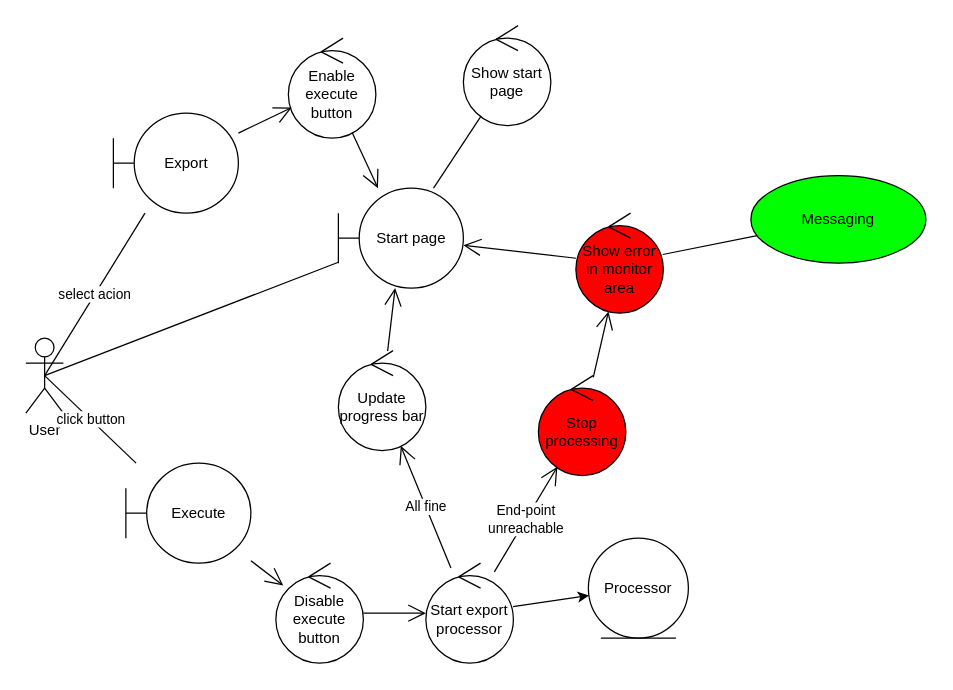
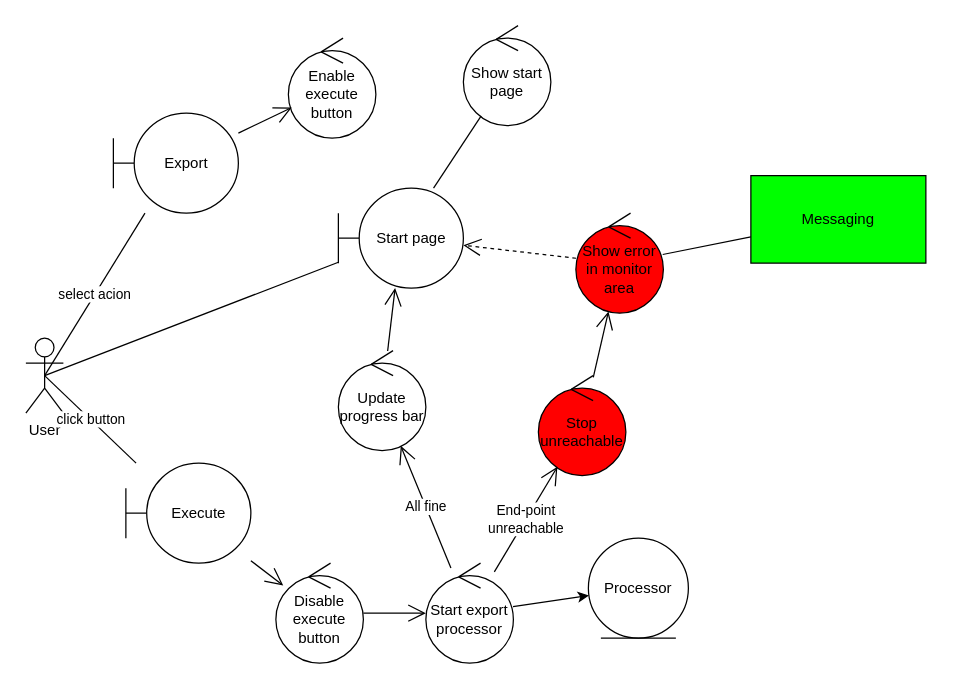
  <mxCell id="0" />
  <mxCell id="1" parent="0" />
  <mxCell id="2" value="User" style="shape=umlActor;verticalLabelPosition=bottom;labelBackgroundColor=#ffffff;verticalAlign=top;html=1;" vertex="1" parent="1"><mxGeometry x="20" y="270" width="30" height="60" as="geometry" /></mxCell>
  <mxCell id="3" value="Start page" style="shape=umlBoundary;whiteSpace=wrap;html=1;" vertex="1" parent="1"><mxGeometry x="270" y="150" width="100" height="80" as="geometry" /></mxCell>
  <mxCell id="4" value="" style="endArrow=none;html=1;exitX=0.5;exitY=0.5;exitDx=0;exitDy=0;exitPerimeter=0;" edge="1" parent="1" source="2" target="3"><mxGeometry relative="1" as="geometry"><mxPoint x="105" y="320" as="sourcePoint" /><mxPoint x="190" y="320" as="targetPoint" /></mxGeometry></mxCell>
  <mxCell id="5" value="Show start page" style="ellipse;shape=umlControl;whiteSpace=wrap;html=1;" vertex="1" parent="1"><mxGeometry x="370" y="20" width="70" height="80" as="geometry" /></mxCell>
  <mxCell id="6" value="" style="endArrow=none;html=1;" edge="1" parent="1" source="5" target="3"><mxGeometry relative="1" as="geometry"><mxPoint x="175" y="249.1" as="sourcePoint" /><mxPoint x="279" y="220.14" as="targetPoint" /></mxGeometry></mxCell>
  <mxCell id="7" value="Export" style="shape=umlBoundary;whiteSpace=wrap;html=1;labelBackgroundColor=none;fillColor=#FFFFFF;" vertex="1" parent="1"><mxGeometry x="90" y="90" width="100" height="80" as="geometry" /></mxCell>
  <mxCell id="8" value="select acion" style="endArrow=none;html=1;exitX=0.5;exitY=0.5;exitDx=0;exitDy=0;exitPerimeter=0;" edge="1" parent="1" source="2" target="7"><mxGeometry relative="1" as="geometry"><mxPoint x="115" y="300" as="sourcePoint" /><mxPoint x="194" y="275.504" as="targetPoint" /></mxGeometry></mxCell>
  <mxCell id="9" value="Execute" style="shape=umlBoundary;whiteSpace=wrap;html=1;labelBackgroundColor=none;fillColor=#FFFFFF;" vertex="1" parent="1"><mxGeometry x="100" y="370" width="100" height="80" as="geometry" /></mxCell>
  <mxCell id="10" value="click button" style="endArrow=none;html=1;exitX=0.5;exitY=0.5;exitDx=0;exitDy=0;exitPerimeter=0;" edge="1" parent="1" source="2" target="9"><mxGeometry relative="1" as="geometry"><mxPoint x="115" y="300" as="sourcePoint" /><mxPoint x="260" y="352.051" as="targetPoint" /></mxGeometry></mxCell>
  <mxCell id="11" value="Start export processor" style="ellipse;shape=umlControl;whiteSpace=wrap;html=1;labelBackgroundColor=none;fillColor=#FFFFFF;" vertex="1" parent="1"><mxGeometry x="340" y="450" width="70" height="80" as="geometry" /></mxCell>
  <mxCell id="12" value="&lt;div&gt;Processor&lt;/div&gt;" style="ellipse;shape=umlEntity;whiteSpace=wrap;html=1;labelBackgroundColor=none;fillColor=#FFFFFF;" vertex="1" parent="1"><mxGeometry x="470" y="430" width="80" height="80" as="geometry" /></mxCell>
  <mxCell id="13" value="" style="endArrow=open;html=1;endFill=0;endSize=12;" edge="1" parent="1" source="9" target="26"><mxGeometry relative="1" as="geometry"><mxPoint x="115" y="300" as="sourcePoint" /><mxPoint x="194" y="275.504" as="targetPoint" /></mxGeometry></mxCell>
  <mxCell id="14" value="" style="endArrow=classic;html=1;" edge="1" parent="1" source="11" target="12"><mxGeometry relative="1" as="geometry"><mxPoint x="294" y="474.184" as="sourcePoint" /><mxPoint x="351.031" y="490.363" as="targetPoint" /></mxGeometry></mxCell>
  <mxCell id="15" value="Update progress bar" style="ellipse;shape=umlControl;whiteSpace=wrap;html=1;labelBackgroundColor=none;fillColor=#FFFFFF;" vertex="1" parent="1"><mxGeometry x="270" y="280" width="70" height="80" as="geometry" /></mxCell>
  <mxCell id="16" value="All fine" style="endArrow=open;endFill=1;endSize=12;html=1;" edge="1" parent="1" source="11" target="15"><mxGeometry width="160" relative="1" as="geometry"><mxPoint x="410" y="350" as="sourcePoint" /><mxPoint x="570" y="350" as="targetPoint" /></mxGeometry></mxCell>
  <mxCell id="17" value="" style="endArrow=open;endFill=1;endSize=12;html=1;" edge="1" parent="1" source="15" target="3"><mxGeometry width="160" relative="1" as="geometry"><mxPoint x="230" y="640" as="sourcePoint" /><mxPoint x="390" y="640" as="targetPoint" /></mxGeometry></mxCell>
- <mxCell id="18" value="Stop processing" style="ellipse;shape=umlControl;whiteSpace=wrap;html=1;labelBackgroundColor=none;fillColor=#FF0000;" vertex="1" parent="1"><mxGeometry x="430" y="300" width="70" height="80" as="geometry" /></mxCell>
+ <mxCell id="18" value="Stop unreachable" style="ellipse;shape=umlControl;whiteSpace=wrap;html=1;labelBackgroundColor=none;fillColor=#FF0000;" vertex="1" parent="1"><mxGeometry x="430" y="300" width="70" height="80" as="geometry" /></mxCell>
  <mxCell id="19" value="&lt;div&gt;End-point&lt;/div&gt;&lt;div&gt;unreachable&lt;br&gt;&lt;/div&gt;" style="endArrow=open;endFill=1;endSize=12;html=1;" edge="1" parent="1" source="11" target="18"><mxGeometry width="160" relative="1" as="geometry"><mxPoint x="90" y="550" as="sourcePoint" /><mxPoint x="250" y="550" as="targetPoint" /></mxGeometry></mxCell>
  <mxCell id="20" value="Show error in monitor area" style="ellipse;shape=umlControl;whiteSpace=wrap;html=1;labelBackgroundColor=none;fillColor=#FF0000;" vertex="1" parent="1"><mxGeometry x="460" y="170" width="70" height="80" as="geometry" /></mxCell>
  <mxCell id="21" value="" style="endArrow=open;endFill=1;endSize=12;html=1;" edge="1" parent="1" source="18" target="20"><mxGeometry width="160" relative="1" as="geometry"><mxPoint x="90" y="550" as="sourcePoint" /><mxPoint x="250" y="550" as="targetPoint" /></mxGeometry></mxCell>
- <mxCell id="22" value="" style="endArrow=open;endFill=1;endSize=12;html=1;" edge="1" parent="1" source="20" target="3"><mxGeometry width="160" relative="1" as="geometry"><mxPoint x="90" y="550" as="sourcePoint" /><mxPoint x="250" y="550" as="targetPoint" /></mxGeometry></mxCell>
+ <mxCell id="22" value="" style="endArrow=open;endFill=1;endSize=12;html=1;dashed=1;" edge="1" parent="1" source="20" target="3"><mxGeometry width="160" relative="1" as="geometry"><mxPoint x="90" y="550" as="sourcePoint" /><mxPoint x="250" y="550" as="targetPoint" /></mxGeometry></mxCell>
  <mxCell id="23" value="Enable execute button" style="ellipse;shape=umlControl;whiteSpace=wrap;html=1;" vertex="1" parent="1"><mxGeometry x="230" y="30" width="70" height="80" as="geometry" /></mxCell>
  <mxCell id="24" value="" style="endArrow=open;endFill=1;endSize=12;html=1;" edge="1" parent="1" source="7" target="23"><mxGeometry width="160" relative="1" as="geometry"><mxPoint x="50" y="550" as="sourcePoint" /><mxPoint x="210" y="550" as="targetPoint" /></mxGeometry></mxCell>
- <mxCell id="25" value="" style="endArrow=open;endFill=1;endSize=12;html=1;" edge="1" parent="1" source="23" target="3"><mxGeometry width="160" relative="1" as="geometry"><mxPoint x="50" y="550" as="sourcePoint" /><mxPoint x="210" y="550" as="targetPoint" /></mxGeometry></mxCell>
  <mxCell id="26" value="Disable execute button" style="ellipse;shape=umlControl;whiteSpace=wrap;html=1;" vertex="1" parent="1"><mxGeometry x="220" y="450" width="70" height="80" as="geometry" /></mxCell>
  <mxCell id="27" value="" style="endArrow=open;html=1;endFill=0;endSize=12;" edge="1" parent="1" source="26" target="11"><mxGeometry relative="1" as="geometry"><mxPoint x="210" y="458.095" as="sourcePoint" /><mxPoint x="235.878" y="477.812" as="targetPoint" /></mxGeometry></mxCell>
  <mxCell id="28" value="" style="endArrow=none;html=1;" edge="1" parent="1" source="20" target="29"><mxGeometry relative="1" as="geometry"><mxPoint x="419.713" y="494.884" as="sourcePoint" /><mxPoint x="590.432" y="195.862" as="targetPoint" /></mxGeometry></mxCell>
- <mxCell id="29" value="Messaging" style="ellipse;whiteSpace=wrap;html=1;fillColor=#00FF00;" vertex="1" parent="1"><mxGeometry x="600" y="140" width="140" height="70" as="geometry" /></mxCell>
+ <mxCell id="29" value="Messaging" style="whiteSpace=wrap;html=1;fillColor=#00FF00;rounded=0;" vertex="1" parent="1"><mxGeometry x="600" y="140" width="140" height="70" as="geometry" /></mxCell>
